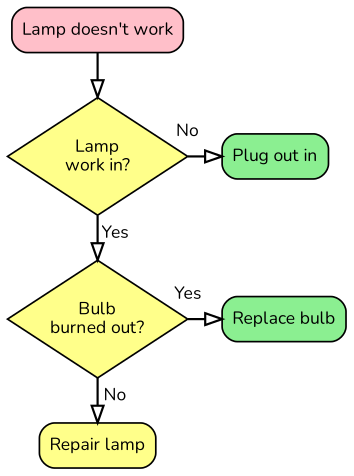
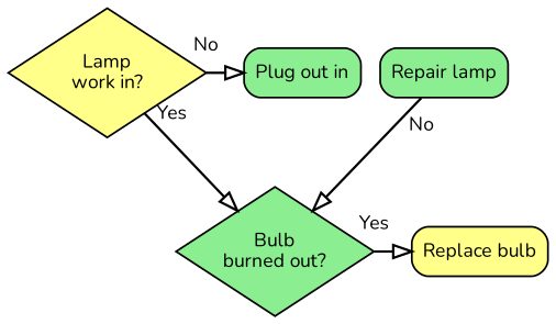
  digraph {
    fontname=Nunito
    nodesep=0.2
    node [fillcolor="#8BEF91" fontname=Nunito penwidth=1.35 shape=box style="filled,rounded"]
    edge [arrowhead=onormal arrowsize=1.35 fontname=Nunito labelangle=45 labeldistance=2 penwidth=1.75 taillabel=Yes]
    n1 [fillcolor="#FFFF8A" fixedsize=true height=1.3 label="Lamp\nwork in?" shape=diamond style=filled width=2]
-   n2 [fillcolor="#FFFF8A" fixedsize=true height=1.3 label="Bulb\nburned out?" shape=diamond style=filled width=2]
+   n2 [fixedsize=true height=1.3 label="Bulb\nburned out?" shape=diamond style=filled width=2]
    n3 [label="Plug out in"]
-   n4 [label="Replace bulb"]
-   n5 [fillcolor="#FFFF8A" label="Repair lamp"]
-   n6 [fillcolor="#FFBFC9" label="Lamp doesn't work"]
+   n4 [fillcolor="#FFFF8A" label="Replace bulb"]
+   n5 [label="Repair lamp"]
    subgraph sub_1 {
      n1
      n2
    }
    subgraph sub_2 {
      n3
      n4
      n5
    }
    subgraph sub_3 {
      subgraph sub_4 {
        rank=same
        n1
        n3
      }
      subgraph sub_5 {
        rank=same
        n2
        n4
      }
    }
    n1 -> n2
    n1 -> n3 [labelangle=90 minlen=2.5 taillabel=No]
    n2 -> n4 [labelangle=90 minlen=2.5]
-   n2 -> n5 [taillabel=No]
-   n6 -> n1 [taillabel=""]
+   n5 -> n2 [taillabel=No]
  }
